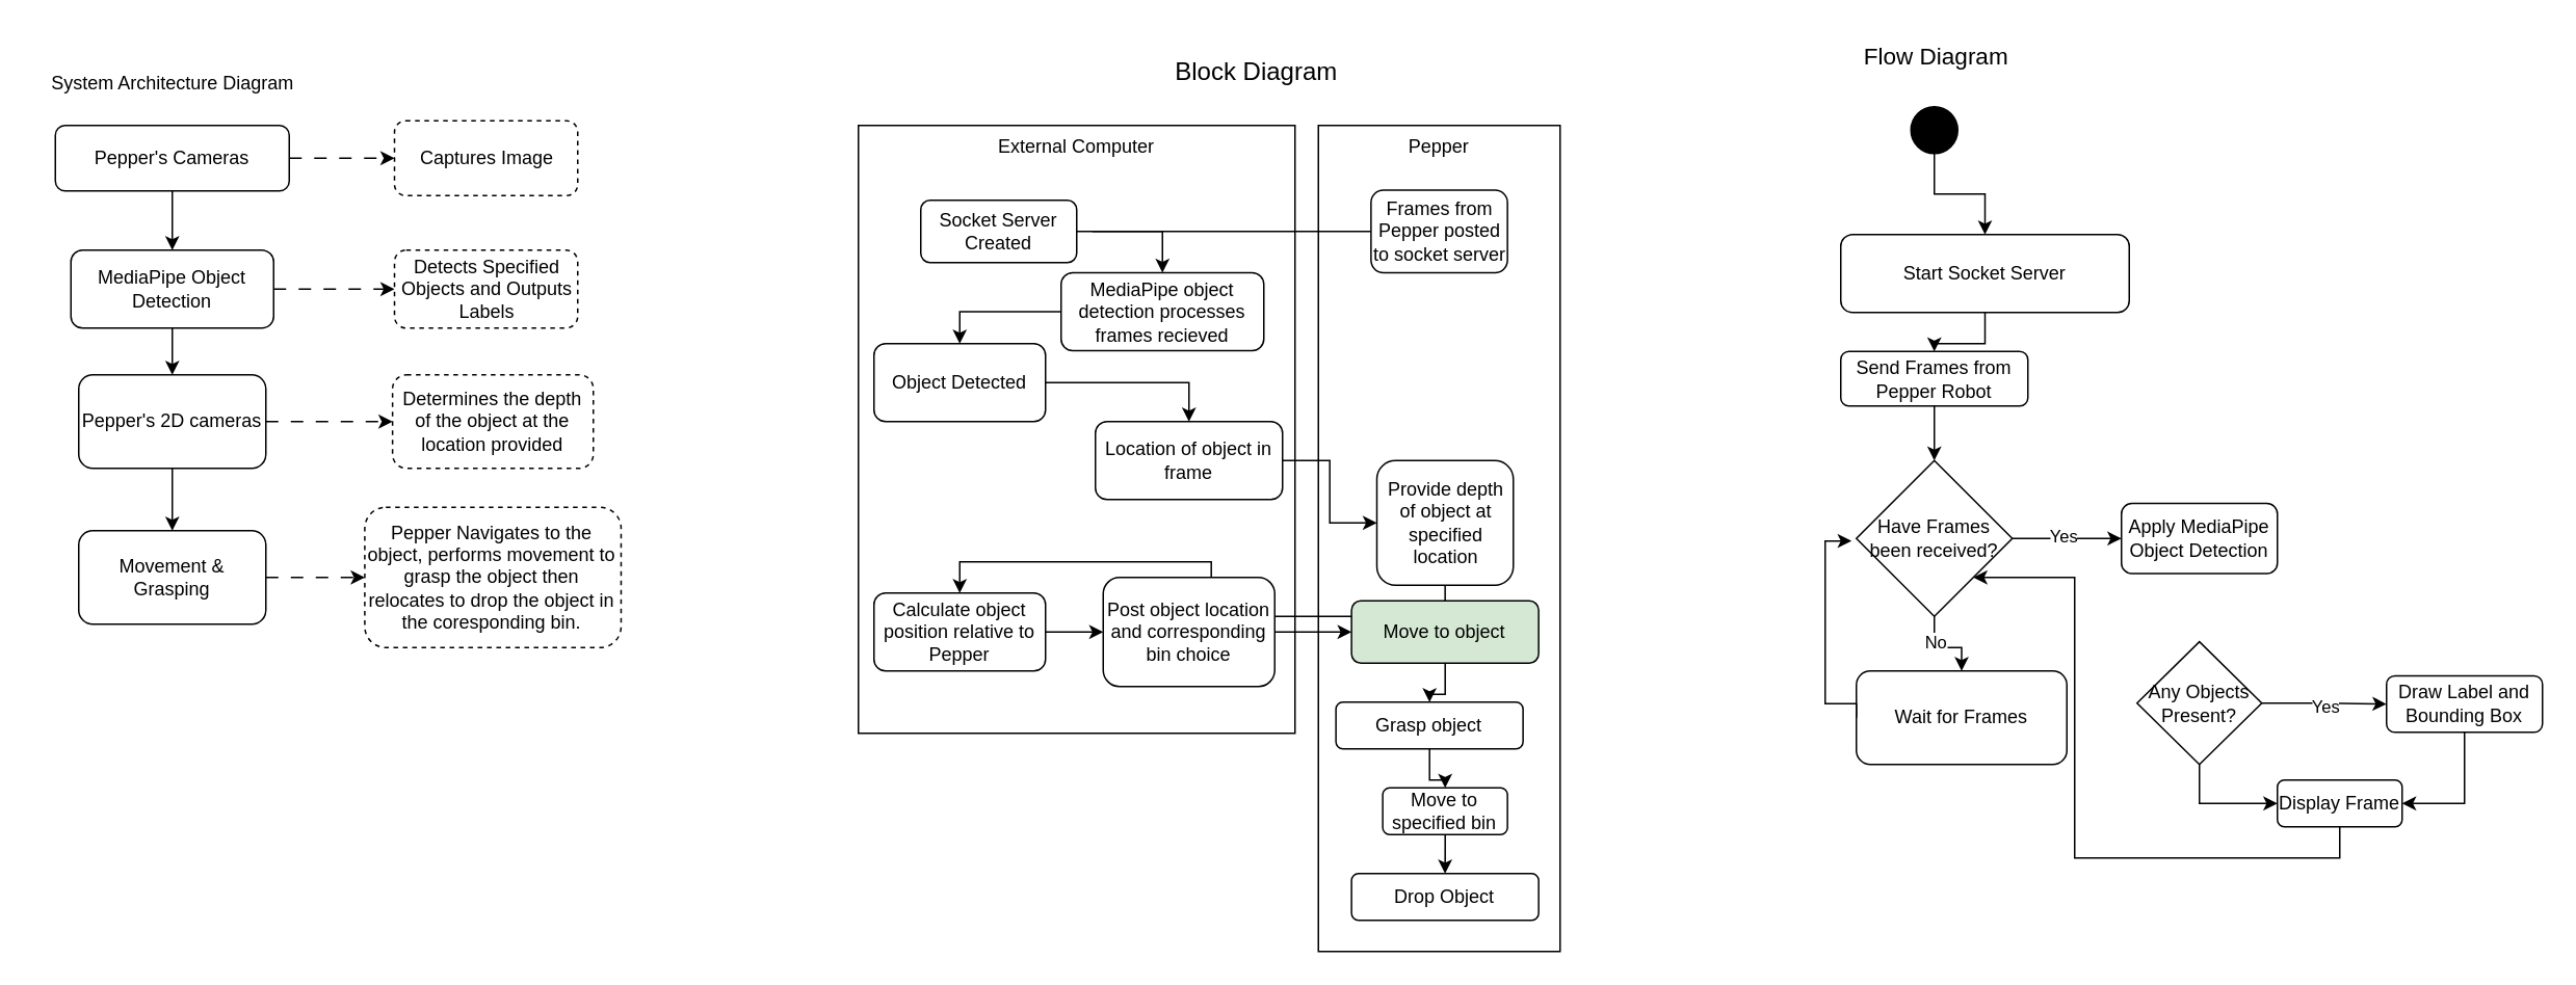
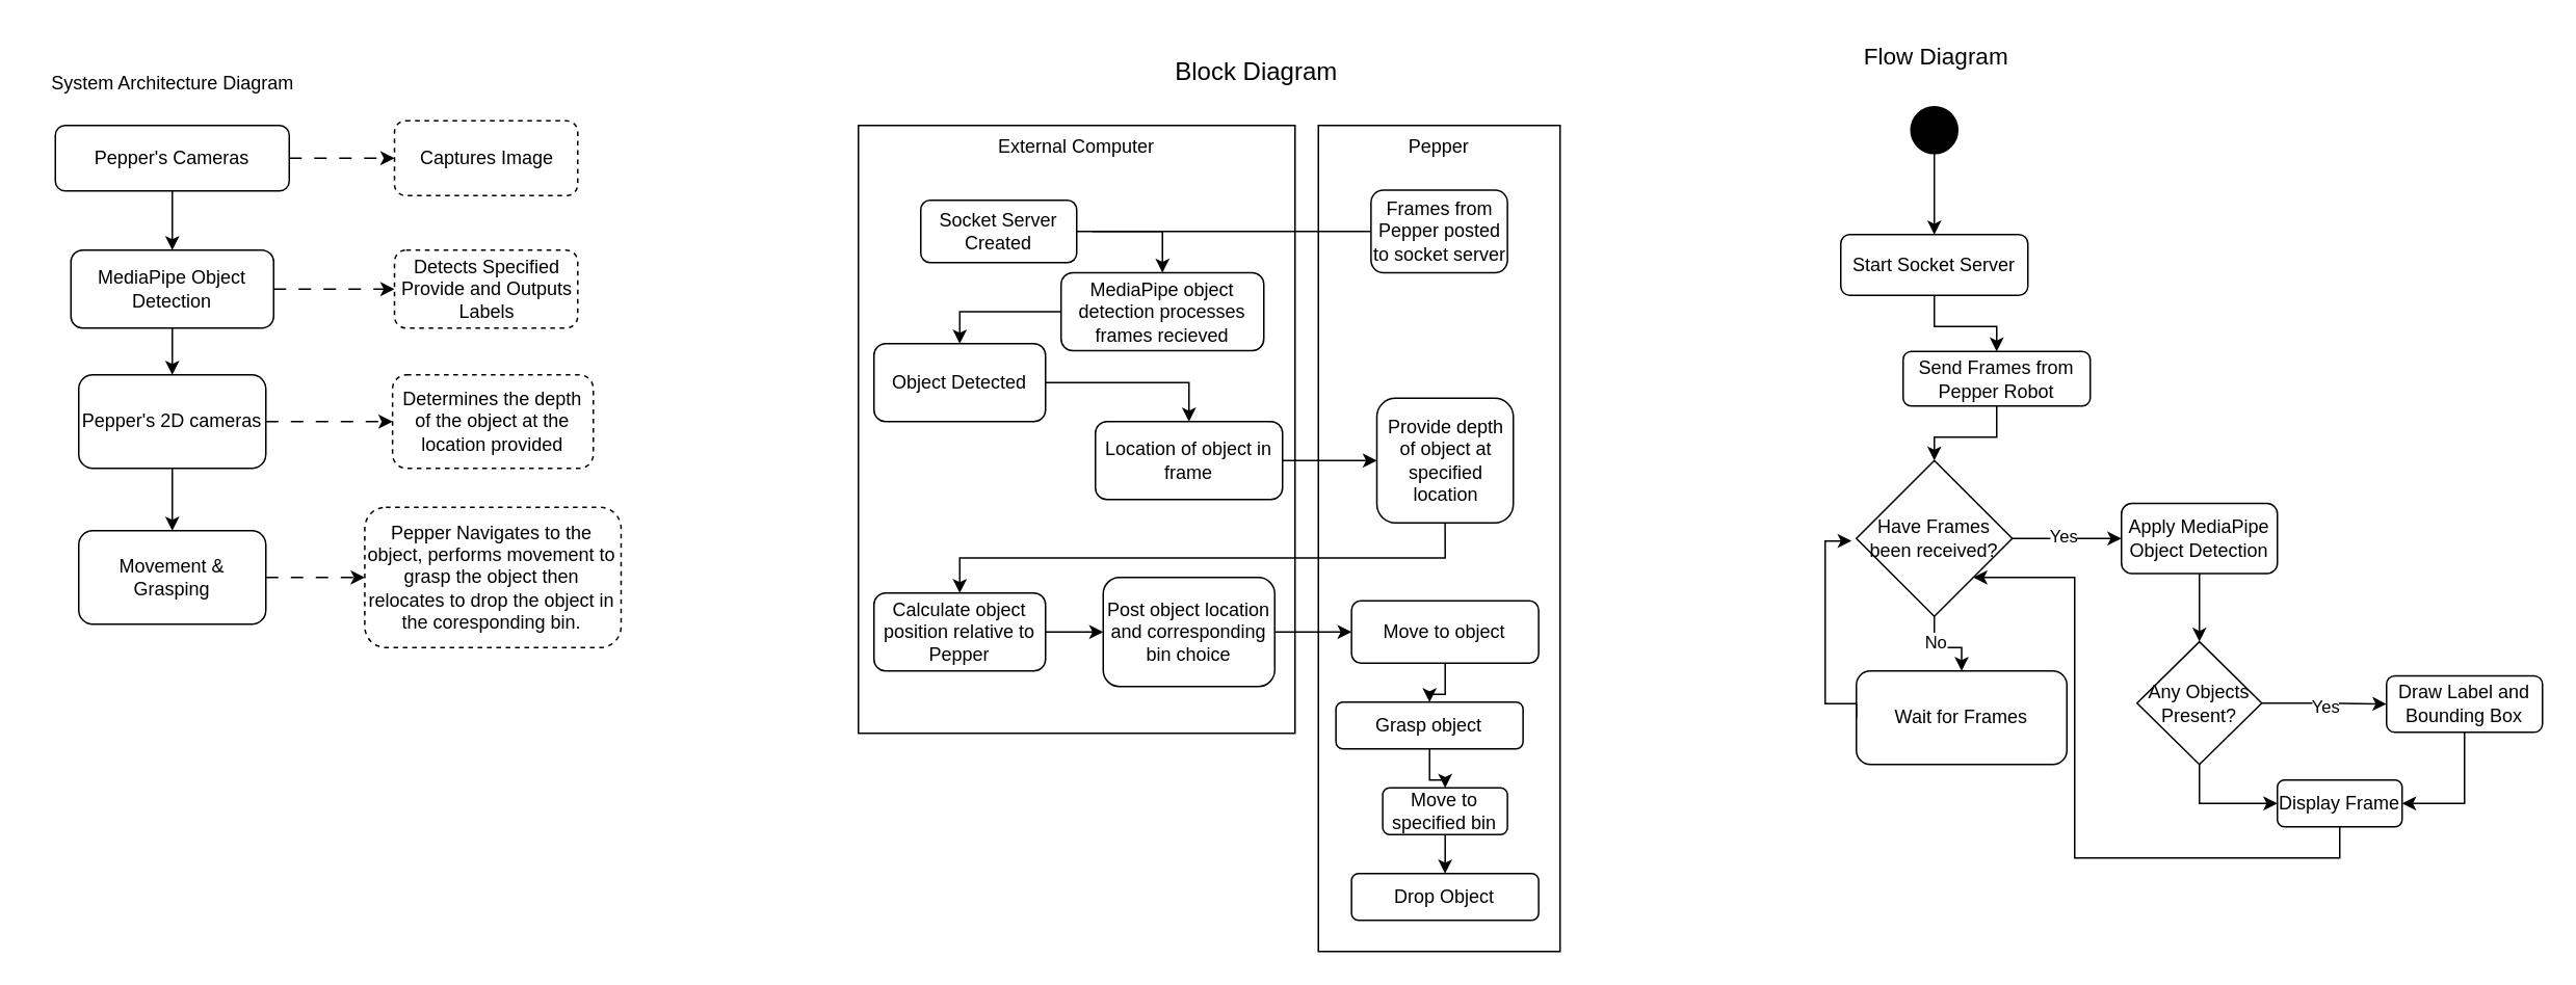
  <mxCell id="0" />
  <mxCell id="1" parent="0" />
  <mxCell id="2" value="Pepper" style="rounded=0;whiteSpace=wrap;html=1;verticalAlign=top;" parent="1" vertex="1"><mxGeometry x="845" y="80" width="155" height="530" as="geometry" /></mxCell>
  <mxCell id="3" value="External Computer" style="rounded=0;whiteSpace=wrap;html=1;verticalAlign=top;" parent="1" vertex="1"><mxGeometry x="550" y="80" width="280" height="390" as="geometry" /></mxCell>
  <mxCell id="4" value="System Architecture Diagram" style="text;html=1;align=center;verticalAlign=middle;resizable=0;points=[];autosize=1;strokeColor=none;fillColor=none;" parent="1" vertex="1"><mxGeometry x="20" y="38" width="180" height="30" as="geometry" /></mxCell>
  <mxCell id="5" style="edgeStyle=orthogonalEdgeStyle;rounded=0;orthogonalLoop=1;jettySize=auto;html=1;dashed=1;dashPattern=8 8;" parent="1" source="7" target="11" edge="1"><mxGeometry relative="1" as="geometry" /></mxCell>
  <mxCell id="6" style="edgeStyle=orthogonalEdgeStyle;rounded=0;orthogonalLoop=1;jettySize=auto;html=1;entryX=0.5;entryY=0;entryDx=0;entryDy=0;" parent="1" source="7" target="10" edge="1"><mxGeometry relative="1" as="geometry" /></mxCell>
  <mxCell id="7" value="Pepper's Cameras" style="rounded=1;whiteSpace=wrap;html=1;" parent="1" vertex="1"><mxGeometry x="35" y="80" width="150" height="42" as="geometry" /></mxCell>
  <mxCell id="8" style="edgeStyle=orthogonalEdgeStyle;rounded=0;orthogonalLoop=1;jettySize=auto;html=1;entryX=0;entryY=0.5;entryDx=0;entryDy=0;dashed=1;dashPattern=8 8;" parent="1" source="10" target="12" edge="1"><mxGeometry relative="1" as="geometry" /></mxCell>
  <mxCell id="9" style="edgeStyle=orthogonalEdgeStyle;rounded=0;orthogonalLoop=1;jettySize=auto;html=1;entryX=0.5;entryY=0;entryDx=0;entryDy=0;" parent="1" source="10" target="15" edge="1"><mxGeometry relative="1" as="geometry" /></mxCell>
  <mxCell id="10" value="MediaPipe Object Detection" style="rounded=1;whiteSpace=wrap;html=1;" parent="1" vertex="1"><mxGeometry x="45" y="160" width="130" height="50" as="geometry" /></mxCell>
  <mxCell id="11" value="Captures Image" style="rounded=1;whiteSpace=wrap;html=1;dashed=1;" parent="1" vertex="1"><mxGeometry x="252.5" y="77" width="117.5" height="48" as="geometry" /></mxCell>
- <mxCell id="12" value="Detects Specified Objects and Outputs Labels" style="rounded=1;whiteSpace=wrap;html=1;dashed=1;" parent="1" vertex="1"><mxGeometry x="252.5" y="160" width="117.5" height="50" as="geometry" /></mxCell>
+ <mxCell id="12" value="Detects Specified Provide and Outputs Labels" style="rounded=1;whiteSpace=wrap;html=1;dashed=1;" parent="1" vertex="1"><mxGeometry x="252.5" y="160" width="117.5" height="50" as="geometry" /></mxCell>
  <mxCell id="13" style="edgeStyle=orthogonalEdgeStyle;rounded=0;orthogonalLoop=1;jettySize=auto;html=1;dashed=1;dashPattern=8 8;" parent="1" source="15" target="16" edge="1"><mxGeometry relative="1" as="geometry" /></mxCell>
  <mxCell id="14" style="edgeStyle=orthogonalEdgeStyle;rounded=0;orthogonalLoop=1;jettySize=auto;html=1;entryX=0.5;entryY=0;entryDx=0;entryDy=0;" parent="1" source="15" target="18" edge="1"><mxGeometry relative="1" as="geometry" /></mxCell>
  <mxCell id="15" value="Pepper's 2D cameras" style="rounded=1;whiteSpace=wrap;html=1;" parent="1" vertex="1"><mxGeometry x="50" y="240" width="120" height="60" as="geometry" /></mxCell>
  <mxCell id="16" value="Determines the depth of the object at the location provided" style="rounded=1;whiteSpace=wrap;html=1;dashed=1;" parent="1" vertex="1"><mxGeometry x="251.25" y="240" width="128.75" height="60" as="geometry" /></mxCell>
  <mxCell id="17" style="edgeStyle=orthogonalEdgeStyle;rounded=0;orthogonalLoop=1;jettySize=auto;html=1;dashed=1;dashPattern=8 8;" parent="1" source="18" target="19" edge="1"><mxGeometry relative="1" as="geometry" /></mxCell>
  <mxCell id="18" value="Movement &amp;amp; Grasping" style="rounded=1;whiteSpace=wrap;html=1;" parent="1" vertex="1"><mxGeometry x="50" y="340" width="120" height="60" as="geometry" /></mxCell>
  <mxCell id="19" value="Pepper Navigates to the object, performs movement to grasp the object then relocates to drop the object in the coresponding bin." style="rounded=1;whiteSpace=wrap;html=1;dashed=1;" parent="1" vertex="1"><mxGeometry x="233.44" y="325" width="164.37" height="90" as="geometry" /></mxCell>
  <mxCell id="20" value="Block Diagram" style="text;html=1;align=center;verticalAlign=middle;resizable=0;points=[];autosize=1;strokeColor=none;fillColor=none;fontSize=16;" parent="1" vertex="1"><mxGeometry x="740" y="30" width="130" height="30" as="geometry" /></mxCell>
  <mxCell id="21" style="edgeStyle=orthogonalEdgeStyle;rounded=0;orthogonalLoop=1;jettySize=auto;html=1;exitX=1;exitY=0.5;exitDx=0;exitDy=0;" parent="1" source="22" target="26" edge="1"><mxGeometry relative="1" as="geometry" /></mxCell>
  <mxCell id="22" value="Socket Server Created" style="rounded=1;whiteSpace=wrap;html=1;" parent="1" vertex="1"><mxGeometry x="590" y="128" width="100" height="40" as="geometry" /></mxCell>
  <mxCell id="23" style="edgeStyle=orthogonalEdgeStyle;rounded=0;orthogonalLoop=1;jettySize=auto;html=1;endArrow=none;endFill=0;" parent="1" source="24" edge="1"><mxGeometry relative="1" as="geometry"><mxPoint x="700" y="148" as="targetPoint" /></mxGeometry></mxCell>
  <mxCell id="24" value="Frames from Pepper posted to socket server" style="rounded=1;whiteSpace=wrap;html=1;" parent="1" vertex="1"><mxGeometry x="878.75" y="121.5" width="87.5" height="53" as="geometry" /></mxCell>
  <mxCell id="25" style="edgeStyle=orthogonalEdgeStyle;rounded=0;orthogonalLoop=1;jettySize=auto;html=1;entryX=0.5;entryY=0;entryDx=0;entryDy=0;" parent="1" source="26" target="28" edge="1"><mxGeometry relative="1" as="geometry" /></mxCell>
  <mxCell id="26" value="MediaPipe object detection processes frames recieved" style="rounded=1;whiteSpace=wrap;html=1;" parent="1" vertex="1"><mxGeometry x="680" y="174.5" width="130" height="50" as="geometry" /></mxCell>
  <mxCell id="27" style="edgeStyle=orthogonalEdgeStyle;rounded=0;orthogonalLoop=1;jettySize=auto;html=1;entryX=0.5;entryY=0;entryDx=0;entryDy=0;" parent="1" source="28" target="30" edge="1"><mxGeometry relative="1" as="geometry" /></mxCell>
  <mxCell id="28" value="Object Detected" style="rounded=1;whiteSpace=wrap;html=1;" parent="1" vertex="1"><mxGeometry x="560" y="220" width="110" height="50" as="geometry" /></mxCell>
  <mxCell id="29" style="edgeStyle=orthogonalEdgeStyle;rounded=0;orthogonalLoop=1;jettySize=auto;html=1;" parent="1" source="30" target="32" edge="1"><mxGeometry relative="1" as="geometry" /></mxCell>
  <mxCell id="30" value="Location of object in frame" style="rounded=1;whiteSpace=wrap;html=1;" parent="1" vertex="1"><mxGeometry x="702" y="270" width="120" height="50" as="geometry" /></mxCell>
  <mxCell id="31" style="edgeStyle=orthogonalEdgeStyle;rounded=0;orthogonalLoop=1;jettySize=auto;html=1;exitX=0.5;exitY=1;exitDx=0;exitDy=0;" parent="1" source="32" target="34" edge="1"><mxGeometry relative="1" as="geometry" /></mxCell>
- <mxCell id="32" value="Provide depth of object at specified location" style="rounded=1;whiteSpace=wrap;html=1;" parent="1" vertex="1"><mxGeometry x="882.5" y="295" width="87.5" height="80" as="geometry" /></mxCell>
+ <mxCell id="32" value="Provide depth of object at specified location" style="rounded=1;whiteSpace=wrap;html=1;" parent="1" vertex="1"><mxGeometry x="882.5" y="255" width="87.5" height="80" as="geometry" /></mxCell>
  <mxCell id="33" style="edgeStyle=orthogonalEdgeStyle;rounded=0;orthogonalLoop=1;jettySize=auto;html=1;" parent="1" source="34" target="36" edge="1"><mxGeometry relative="1" as="geometry" /></mxCell>
  <mxCell id="34" value="Calculate object position relative to Pepper" style="rounded=1;whiteSpace=wrap;html=1;" parent="1" vertex="1"><mxGeometry x="560" y="380" width="110" height="50" as="geometry" /></mxCell>
  <mxCell id="35" style="edgeStyle=orthogonalEdgeStyle;rounded=0;orthogonalLoop=1;jettySize=auto;html=1;entryX=0;entryY=0.5;entryDx=0;entryDy=0;" parent="1" source="36" target="38" edge="1"><mxGeometry relative="1" as="geometry" /></mxCell>
  <mxCell id="36" value="Post object location and corresponding bin choice" style="rounded=1;whiteSpace=wrap;html=1;" parent="1" vertex="1"><mxGeometry x="707" y="370" width="110" height="70" as="geometry" /></mxCell>
  <mxCell id="37" style="edgeStyle=orthogonalEdgeStyle;rounded=0;orthogonalLoop=1;jettySize=auto;html=1;" parent="1" source="38" target="40" edge="1"><mxGeometry relative="1" as="geometry" /></mxCell>
- <mxCell id="38" value="Move to object" style="rounded=1;whiteSpace=wrap;html=1;fillColor=#d5e8d4;" parent="1" vertex="1"><mxGeometry x="866.25" y="385" width="120" height="40" as="geometry" /></mxCell>
+ <mxCell id="38" value="Move to object" style="rounded=1;whiteSpace=wrap;html=1;" parent="1" vertex="1"><mxGeometry x="866.25" y="385" width="120" height="40" as="geometry" /></mxCell>
  <mxCell id="39" style="edgeStyle=orthogonalEdgeStyle;rounded=0;orthogonalLoop=1;jettySize=auto;html=1;" parent="1" source="40" target="42" edge="1"><mxGeometry relative="1" as="geometry" /></mxCell>
  <mxCell id="40" value="Grasp object" style="rounded=1;whiteSpace=wrap;html=1;" parent="1" vertex="1"><mxGeometry x="856.25" y="450" width="120" height="30" as="geometry" /></mxCell>
  <mxCell id="41" style="edgeStyle=orthogonalEdgeStyle;rounded=0;orthogonalLoop=1;jettySize=auto;html=1;entryX=0.5;entryY=0;entryDx=0;entryDy=0;" parent="1" source="42" target="43" edge="1"><mxGeometry relative="1" as="geometry" /></mxCell>
  <mxCell id="42" value="Move to specified bin" style="rounded=1;whiteSpace=wrap;html=1;" parent="1" vertex="1"><mxGeometry x="886.25" y="505" width="80" height="30" as="geometry" /></mxCell>
  <mxCell id="43" value="Drop Object" style="rounded=1;whiteSpace=wrap;html=1;" parent="1" vertex="1"><mxGeometry x="866.25" y="560" width="120" height="30" as="geometry" /></mxCell>
  <mxCell id="44" value="&lt;font style=&quot;font-size: 15px;&quot;&gt;Flow Diagram&lt;/font&gt;" style="text;html=1;align=center;verticalAlign=middle;resizable=0;points=[];autosize=1;strokeColor=none;fillColor=none;" vertex="1" parent="1"><mxGeometry x="1181" y="20" width="120" height="30" as="geometry" /></mxCell>
  <mxCell id="45" style="edgeStyle=orthogonalEdgeStyle;rounded=0;orthogonalLoop=1;jettySize=auto;html=1;entryX=0.5;entryY=0;entryDx=0;entryDy=0;" edge="1" parent="1" source="46" target="50"><mxGeometry relative="1" as="geometry" /></mxCell>
- <mxCell id="46" value="Start Socket Server" style="rounded=1;whiteSpace=wrap;html=1;" vertex="1" parent="1"><mxGeometry x="1180" y="150" width="185" height="50" as="geometry" /></mxCell>
+ <mxCell id="46" value="Start Socket Server" style="rounded=1;whiteSpace=wrap;html=1;" vertex="1" parent="1"><mxGeometry x="1180" y="150" width="120" height="39" as="geometry" /></mxCell>
  <mxCell id="47" style="edgeStyle=orthogonalEdgeStyle;rounded=0;orthogonalLoop=1;jettySize=auto;html=1;entryX=0.5;entryY=0;entryDx=0;entryDy=0;" edge="1" parent="1" source="48" target="46"><mxGeometry relative="1" as="geometry" /></mxCell>
  <mxCell id="48" value="" style="ellipse;fillColor=strokeColor;html=1;" vertex="1" parent="1"><mxGeometry x="1225" y="68" width="30" height="30" as="geometry" /></mxCell>
  <mxCell id="49" style="edgeStyle=orthogonalEdgeStyle;rounded=0;orthogonalLoop=1;jettySize=auto;html=1;entryX=0.5;entryY=0;entryDx=0;entryDy=0;" edge="1" parent="1" source="50" target="55"><mxGeometry relative="1" as="geometry" /></mxCell>
- <mxCell id="50" value="Send Frames from Pepper Robot" style="rounded=1;whiteSpace=wrap;html=1;" vertex="1" parent="1"><mxGeometry x="1180" y="225" width="120" height="35" as="geometry" /></mxCell>
+ <mxCell id="50" value="Send Frames from Pepper Robot" style="rounded=1;whiteSpace=wrap;html=1;" vertex="1" parent="1"><mxGeometry x="1220" y="225" width="120" height="35" as="geometry" /></mxCell>
  <mxCell id="51" style="edgeStyle=orthogonalEdgeStyle;rounded=0;orthogonalLoop=1;jettySize=auto;html=1;entryX=0.5;entryY=0;entryDx=0;entryDy=0;" edge="1" parent="1" source="55" target="56"><mxGeometry relative="1" as="geometry" /></mxCell>
  <mxCell id="52" value="No" style="edgeLabel;html=1;align=center;verticalAlign=middle;resizable=0;points=[];" vertex="1" connectable="0" parent="51"><mxGeometry x="-0.389" relative="1" as="geometry"><mxPoint as="offset" /></mxGeometry></mxCell>
  <mxCell id="53" style="edgeStyle=orthogonalEdgeStyle;rounded=0;orthogonalLoop=1;jettySize=auto;html=1;" edge="1" parent="1" source="55" target="58"><mxGeometry relative="1" as="geometry" /></mxCell>
  <mxCell id="54" value="Yes" style="edgeLabel;html=1;align=center;verticalAlign=middle;resizable=0;points=[];" vertex="1" connectable="0" parent="53"><mxGeometry x="-0.092" y="2" relative="1" as="geometry"><mxPoint as="offset" /></mxGeometry></mxCell>
  <mxCell id="55" value="Have Frames been received?" style="rhombus;whiteSpace=wrap;html=1;" vertex="1" parent="1"><mxGeometry x="1190" y="295" width="100" height="100" as="geometry" /></mxCell>
  <mxCell id="56" value="Wait for Frames" style="rounded=1;whiteSpace=wrap;html=1;" vertex="1" parent="1"><mxGeometry x="1190" y="430" width="135" height="60" as="geometry" /></mxCell>
+ <mxCell id="57" style="edgeStyle=orthogonalEdgeStyle;rounded=0;orthogonalLoop=1;jettySize=auto;html=1;entryX=0.5;entryY=0;entryDx=0;entryDy=0;" edge="1" parent="1" source="58" target="63"><mxGeometry relative="1" as="geometry" /></mxCell>
  <mxCell id="58" value="Apply MediaPipe Object Detection" style="rounded=1;whiteSpace=wrap;html=1;" vertex="1" parent="1"><mxGeometry x="1360" y="322.5" width="100" height="45" as="geometry" /></mxCell>
  <mxCell id="59" style="edgeStyle=orthogonalEdgeStyle;rounded=0;orthogonalLoop=1;jettySize=auto;html=1;entryX=-0.03;entryY=0.516;entryDx=0;entryDy=0;entryPerimeter=0;exitX=0;exitY=0.5;exitDx=0;exitDy=0;" edge="1" parent="1" source="56" target="55"><mxGeometry relative="1" as="geometry"><Array as="points"><mxPoint x="1170" y="451" /><mxPoint x="1170" y="347" /></Array></mxGeometry></mxCell>
  <mxCell id="60" style="edgeStyle=orthogonalEdgeStyle;rounded=0;orthogonalLoop=1;jettySize=auto;html=1;entryX=0;entryY=0.5;entryDx=0;entryDy=0;" edge="1" parent="1" source="63" target="65"><mxGeometry relative="1" as="geometry" /></mxCell>
  <mxCell id="61" value="Yes" style="edgeLabel;html=1;align=center;verticalAlign=middle;resizable=0;points=[];" vertex="1" connectable="0" parent="60"><mxGeometry x="0.009" y="-1" relative="1" as="geometry"><mxPoint as="offset" /></mxGeometry></mxCell>
  <mxCell id="62" style="edgeStyle=orthogonalEdgeStyle;rounded=0;orthogonalLoop=1;jettySize=auto;html=1;entryX=0;entryY=0.5;entryDx=0;entryDy=0;exitX=0.5;exitY=1;exitDx=0;exitDy=0;" edge="1" parent="1" source="63" target="67"><mxGeometry relative="1" as="geometry" /></mxCell>
  <mxCell id="63" value="Any Objects Present?" style="rhombus;whiteSpace=wrap;html=1;" vertex="1" parent="1"><mxGeometry x="1370" y="411.25" width="80" height="78.75" as="geometry" /></mxCell>
  <mxCell id="64" style="edgeStyle=orthogonalEdgeStyle;rounded=0;orthogonalLoop=1;jettySize=auto;html=1;entryX=1;entryY=0.5;entryDx=0;entryDy=0;" edge="1" parent="1" source="65" target="67"><mxGeometry relative="1" as="geometry" /></mxCell>
  <mxCell id="65" value="Draw Label and Bounding Box" style="rounded=1;whiteSpace=wrap;html=1;" vertex="1" parent="1"><mxGeometry x="1530" y="433.13" width="100" height="36.25" as="geometry" /></mxCell>
  <mxCell id="66" style="edgeStyle=orthogonalEdgeStyle;rounded=0;orthogonalLoop=1;jettySize=auto;html=1;entryX=1;entryY=1;entryDx=0;entryDy=0;" edge="1" parent="1" source="67" target="55"><mxGeometry relative="1" as="geometry"><Array as="points"><mxPoint x="1500" y="550" /><mxPoint x="1330" y="550" /><mxPoint x="1330" y="370" /></Array></mxGeometry></mxCell>
  <mxCell id="67" value="Display Frame" style="rounded=1;whiteSpace=wrap;html=1;" vertex="1" parent="1"><mxGeometry x="1460" y="500" width="80" height="30" as="geometry" /></mxCell>
